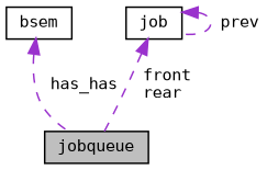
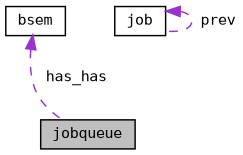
  digraph {
    fontname="DejaVu Sans Mono"
    node [color=black fillcolor=white fontname="DejaVu Sans Mono" fontsize=10 shape=record style=filled]
    edge [color=darkorchid3 dir=back fontname="DejaVu Sans Mono" fontsize=10 labelfontname=Helvetica labelfontsize=10 style=dashed]
    n1 [fillcolor=grey75 fontcolor=black height=0.2 label=jobqueue width=0.4]
    n2 [height=0.2 label=bsem width=0.4]
    n3 [height=0.2 label=job width=0.4]
    n2 -> n1 [label=" has_has"]
-   n3 -> n1 [label=" front\nrear"]
    n3 -> n3 [label=" prev"]
  }
